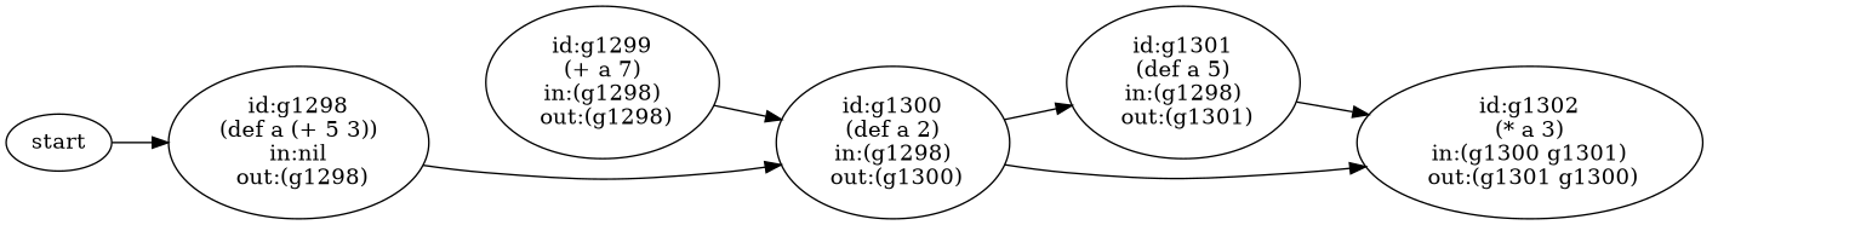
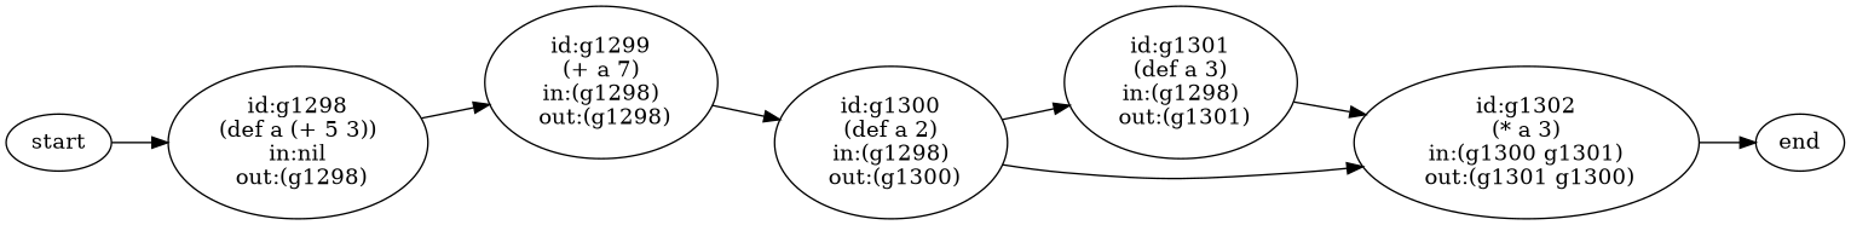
  digraph {
    rankdir=LR
    n1 [label=start]
    n2 [label="id:g1298\n(def a (+ 5 3))\nin:nil\n out:(g1298)"]
    n3 [label="id:g1299\n(+ a 7)\nin:(g1298)\n out:(g1298)"]
    n4 [label="id:g1300\n(def a 2)\nin:(g1298)\n out:(g1300)"]
-   n5 [label="id:g1301\n(def a 5)\nin:(g1298)\n out:(g1301)"]
+   n5 [label="id:g1301\n(def a 3)\nin:(g1298)\n out:(g1301)"]
    n6 [label="id:g1302\n(* a 3)\nin:(g1300 g1301)\n out:(g1301 g1300)"]
+   n7 [label=end]
    n1 -> n2
-   n2 -> n4
+   n2 -> n3
    n3 -> n4
    n4 -> n5
    n4 -> n6
    n5 -> n6
+   n6 -> n7
  }
